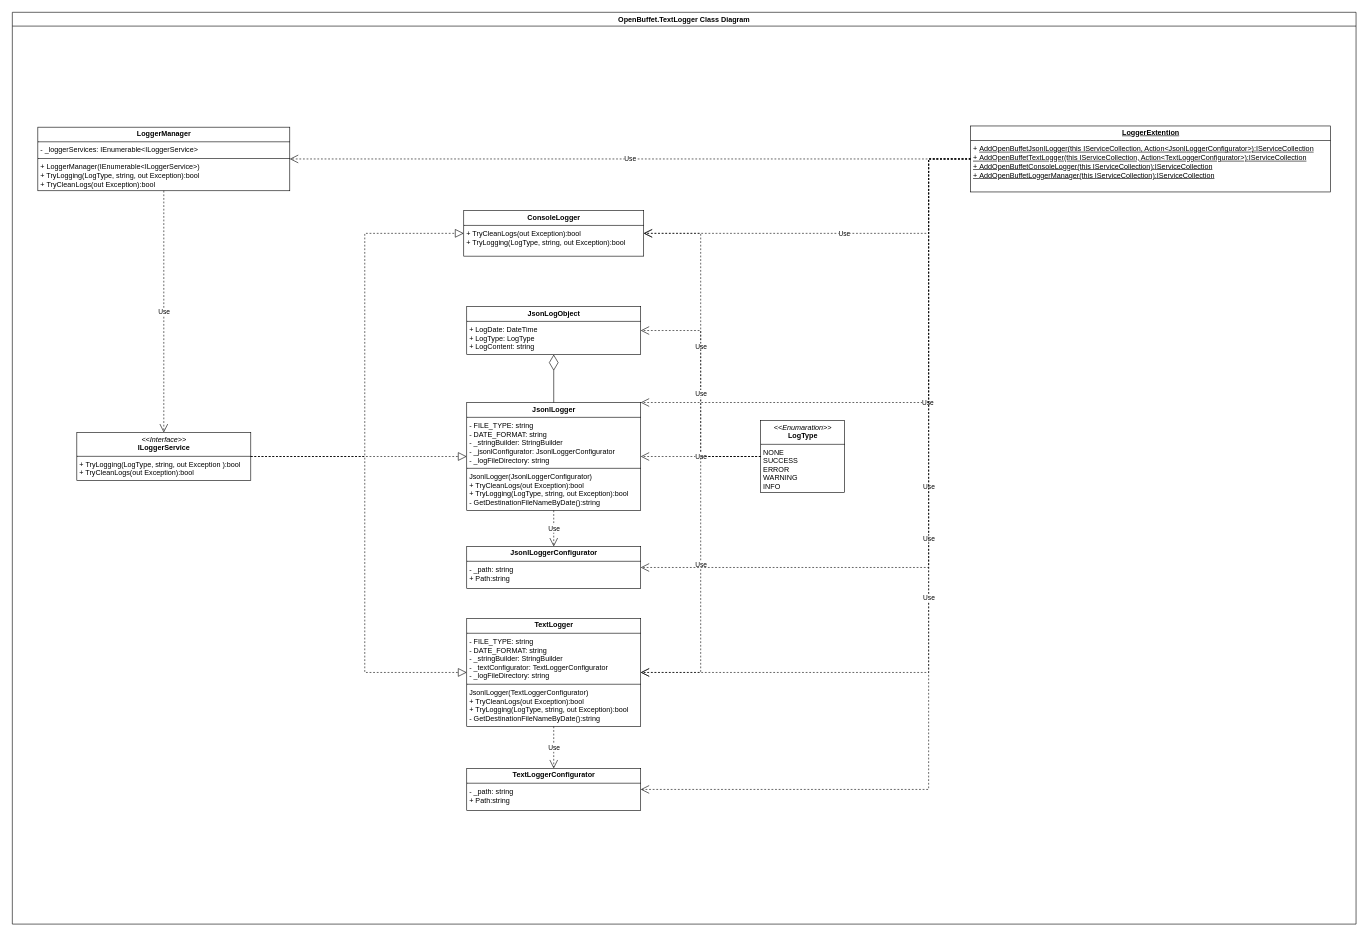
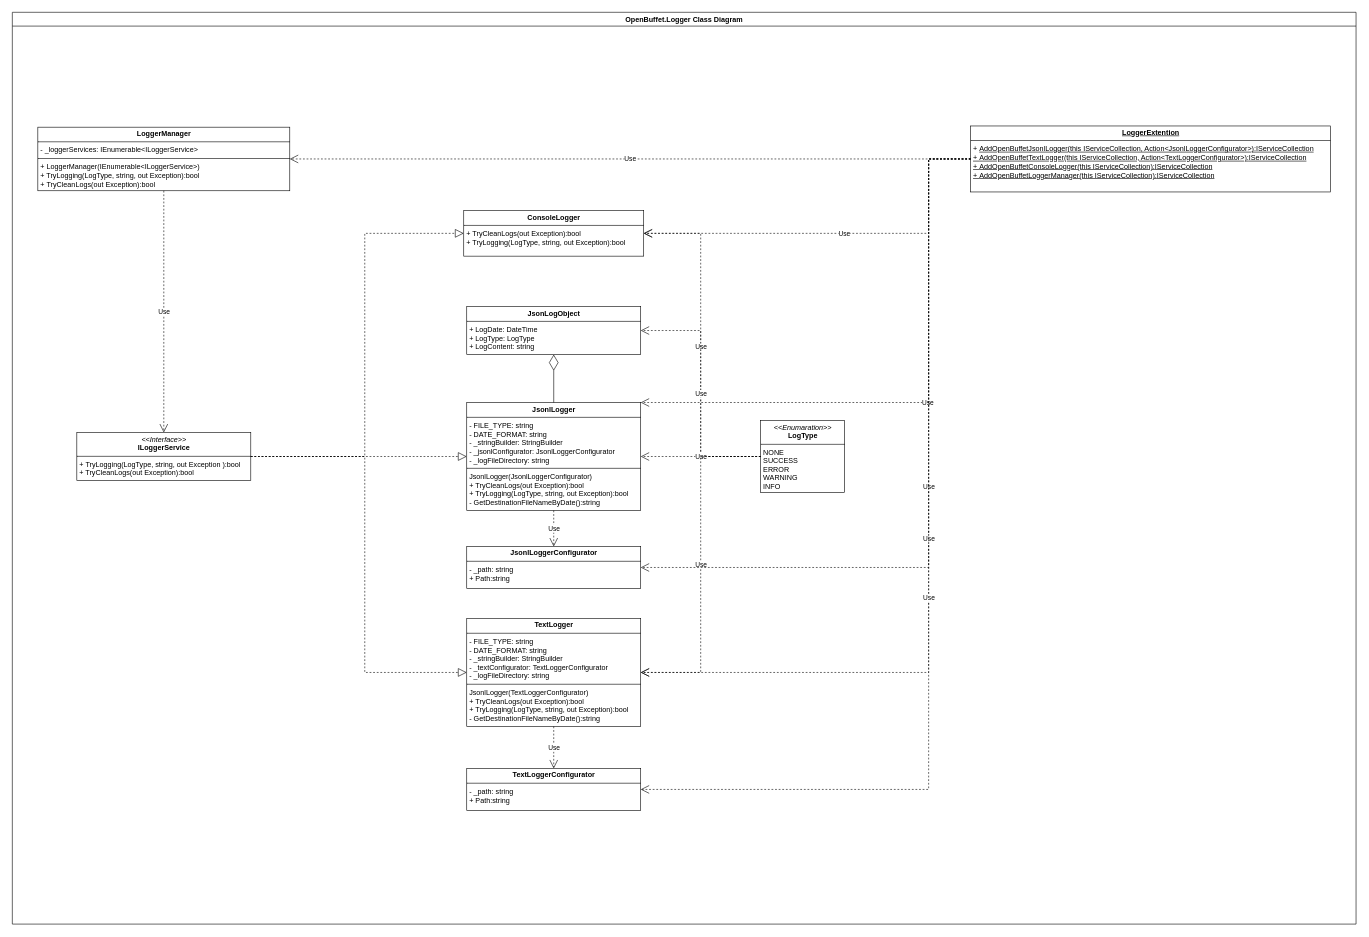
  <mxCell id="0" />
  <mxCell id="1" parent="0" />
- <mxCell id="2" value="OpenBuffet.TextLogger Class Diagram" style="swimlane;" vertex="1" parent="1"><mxGeometry x="20" y="20" width="2240" height="1520" as="geometry"><mxRectangle x="-760" y="-413" width="230" height="30" as="alternateBounds" /></mxGeometry></mxCell>
+ <mxCell id="2" value="OpenBuffet.Logger Class Diagram" style="swimlane;" vertex="1" parent="1"><mxGeometry x="20" y="20" width="2240" height="1520" as="geometry"><mxRectangle x="-760" y="-413" width="230" height="30" as="alternateBounds" /></mxGeometry></mxCell>
  <mxCell id="3" value="&lt;p style=&quot;margin:0px;margin-top:4px;text-align:center;&quot;&gt;&lt;i&gt;&amp;lt;&amp;lt;Interface&amp;gt;&amp;gt;&lt;/i&gt;&lt;br&gt;&lt;b&gt;ILoggerService&lt;/b&gt;&lt;/p&gt;&lt;hr size=&quot;1&quot; style=&quot;border-style:solid;&quot;&gt;&lt;p style=&quot;margin:0px;margin-left:4px;&quot;&gt;&lt;span style=&quot;background-color: transparent; color: light-dark(rgb(0, 0, 0), rgb(255, 255, 255));&quot;&gt;+&amp;nbsp;&lt;/span&gt;&lt;span style=&quot;background-color: transparent;&quot;&gt;TryLogging(&lt;/span&gt;&lt;span style=&quot;background-color: transparent; color: light-dark(rgb(0, 0, 0), rgb(255, 255, 255));&quot;&gt;LogType&lt;/span&gt;&lt;span style=&quot;background-color: transparent; color: light-dark(rgb(0, 0, 0), rgb(255, 255, 255));&quot;&gt;, &lt;/span&gt;&lt;span style=&quot;background-color: transparent; color: light-dark(rgb(0, 0, 0), rgb(255, 255, 255));&quot;&gt;string&lt;/span&gt;&lt;span style=&quot;background-color: transparent; color: light-dark(rgb(0, 0, 0), rgb(255, 255, 255));&quot;&gt;, out &lt;/span&gt;&lt;span style=&quot;background-color: transparent; color: light-dark(rgb(0, 0, 0), rgb(255, 255, 255));&quot;&gt;Exception&lt;/span&gt;&lt;span style=&quot;background-color: transparent; color: light-dark(rgb(0, 0, 0), rgb(255, 255, 255));&quot;&gt;&amp;nbsp;&lt;/span&gt;&lt;span style=&quot;background-color: transparent; color: light-dark(rgb(0, 0, 0), rgb(255, 255, 255));&quot;&gt;):bool&lt;/span&gt;&lt;/p&gt;&lt;p style=&quot;margin:0px;margin-left:4px;&quot;&gt;+ TryCleanLogs(out Exception):bool&lt;/p&gt;" style="verticalAlign=top;align=left;overflow=fill;html=1;whiteSpace=wrap;" vertex="1" parent="2"><mxGeometry x="107.5" y="700.5" width="290" height="80" as="geometry" /></mxCell>
  <mxCell id="4" value="&lt;p style=&quot;margin:0px;margin-top:4px;text-align:center;&quot;&gt;&lt;b&gt;LoggerManager&lt;/b&gt;&lt;/p&gt;&lt;hr size=&quot;1&quot; style=&quot;border-style:solid;&quot;&gt;&lt;p style=&quot;margin:0px;margin-left:4px;&quot;&gt;- _loggerServices:&amp;nbsp;IEnumerable&amp;lt;ILoggerService&amp;gt;&lt;/p&gt;&lt;hr size=&quot;1&quot; style=&quot;border-style:solid;&quot;&gt;&lt;p style=&quot;margin:0px;margin-left:4px;&quot;&gt;+ LoggerManager(IEnumerable&amp;lt;ILoggerService&amp;gt;)&lt;/p&gt;&lt;p style=&quot;margin:0px;margin-left:4px;&quot;&gt;+ TryLogging(LogType, string, out Exception):bool&lt;br&gt;+&amp;nbsp;TryCleanLogs(out Exception):bool&lt;/p&gt;" style="verticalAlign=top;align=left;overflow=fill;html=1;whiteSpace=wrap;" vertex="1" parent="2"><mxGeometry x="42.5" y="191.5" width="420" height="106" as="geometry" /></mxCell>
  <mxCell id="5" value="&lt;p style=&quot;margin:0px;margin-top:4px;text-align:center;&quot;&gt;&lt;i&gt;&amp;lt;&amp;lt;Enumaration&amp;gt;&amp;gt;&lt;/i&gt;&lt;br&gt;&lt;b&gt;LogType&lt;/b&gt;&lt;/p&gt;&lt;hr size=&quot;1&quot; style=&quot;border-style:solid;&quot;&gt;&lt;p style=&quot;margin:0px;margin-left:4px;&quot;&gt;NONE&lt;br&gt;SUCCESS&lt;br&gt;ERROR&lt;br&gt;WARNING&lt;br&gt;INFO&lt;/p&gt;" style="verticalAlign=top;align=left;overflow=fill;html=1;whiteSpace=wrap;" vertex="1" parent="2"><mxGeometry x="1247.5" y="680.5" width="140" height="120" as="geometry" /></mxCell>
  <mxCell id="6" value="&lt;p style=&quot;margin:0px;margin-top:4px;text-align:center;&quot;&gt;&lt;b&gt;JsonLogObject&lt;/b&gt;&lt;/p&gt;&lt;hr size=&quot;1&quot; style=&quot;border-style:solid;&quot;&gt;&lt;p style=&quot;margin:0px;margin-left:4px;&quot;&gt;+ LogDate: DateTime&lt;br&gt;&lt;/p&gt;&lt;p style=&quot;margin:0px;margin-left:4px;&quot;&gt;+&amp;nbsp;LogType:&amp;nbsp;LogType&lt;br&gt;+&amp;nbsp;LogContent:&amp;nbsp;string&lt;/p&gt;" style="verticalAlign=top;align=left;overflow=fill;html=1;whiteSpace=wrap;" vertex="1" parent="2"><mxGeometry x="757.5" y="490.5" width="290" height="80" as="geometry" /></mxCell>
  <mxCell id="7" value="&lt;p style=&quot;margin:0px;margin-top:4px;text-align:center;&quot;&gt;&lt;b&gt;&lt;u&gt;LoggerExtention&lt;/u&gt;&lt;/b&gt;&lt;/p&gt;&lt;hr size=&quot;1&quot; style=&quot;border-style:solid;&quot;&gt;&lt;p style=&quot;margin:0px;margin-left:4px;&quot;&gt;&lt;span style=&quot;background-color: transparent; color: light-dark(rgb(0, 0, 0), rgb(255, 255, 255));&quot;&gt;+&amp;nbsp;&lt;/span&gt;&lt;u&gt;&lt;span style=&quot;background-color: transparent;&quot;&gt;AddOpenBuffetJsonlLogger(this IServiceCollection, Action&amp;lt;JsonlLoggerConfigurator&amp;gt;):&lt;/span&gt;&lt;span style=&quot;background-color: transparent;&quot;&gt;IServiceCollection&lt;br&gt;+&amp;nbsp;&lt;/span&gt;&lt;/u&gt;&lt;span style=&quot;background-color: transparent;&quot;&gt;&lt;u&gt;AddOpenBuffetTextLogger(this IServiceCollection, Action&amp;lt;TextLoggerConfigurator&amp;gt;):&lt;/u&gt;&lt;/span&gt;&lt;u style=&quot;background-color: transparent; color: light-dark(rgb(0, 0, 0), rgb(255, 255, 255));&quot;&gt;&lt;span style=&quot;background-color: transparent;&quot;&gt;IServiceCollection&lt;br&gt;+&amp;nbsp;&lt;/span&gt;&lt;/u&gt;&lt;span style=&quot;background-color: transparent;&quot;&gt;&lt;u&gt;AddOpenBuffetConsoleLogger(this IServiceCollection):&lt;/u&gt;&lt;/span&gt;&lt;u style=&quot;background-color: transparent; color: light-dark(rgb(0, 0, 0), rgb(255, 255, 255));&quot;&gt;IServiceCollection&lt;br&gt;+&amp;nbsp;&lt;/u&gt;&lt;span style=&quot;background-color: transparent;&quot;&gt;&lt;u&gt;AddOpenBuffetLoggerManager(this IServiceCollection):&lt;/u&gt;&lt;/span&gt;&lt;u style=&quot;background-color: transparent; color: light-dark(rgb(0, 0, 0), rgb(255, 255, 255));&quot;&gt;IServiceCollection&lt;/u&gt;&lt;/p&gt;" style="verticalAlign=top;align=left;overflow=fill;html=1;whiteSpace=wrap;" vertex="1" parent="2"><mxGeometry x="1597.5" y="189.5" width="600" height="110" as="geometry" /></mxCell>
  <mxCell id="8" value="&lt;p style=&quot;margin:0px;margin-top:4px;text-align:center;&quot;&gt;&lt;b&gt;JsonlLoggerConfigurator&lt;/b&gt;&lt;/p&gt;&lt;hr size=&quot;1&quot; style=&quot;border-style:solid;&quot;&gt;&lt;p style=&quot;margin:0px;margin-left:4px;&quot;&gt;- _path: string&lt;/p&gt;&lt;p style=&quot;margin:0px;margin-left:4px;&quot;&gt;+&amp;nbsp;Path:string&lt;/p&gt;" style="verticalAlign=top;align=left;overflow=fill;html=1;whiteSpace=wrap;" vertex="1" parent="2"><mxGeometry x="757.5" y="890.5" width="290" height="70" as="geometry" /></mxCell>
  <mxCell id="9" value="&lt;p style=&quot;margin:0px;margin-top:4px;text-align:center;&quot;&gt;&lt;b&gt;TextLoggerConfigurator&lt;/b&gt;&lt;/p&gt;&lt;hr size=&quot;1&quot; style=&quot;border-style:solid;&quot;&gt;&lt;p style=&quot;margin:0px;margin-left:4px;&quot;&gt;- _path: string&lt;/p&gt;&lt;p style=&quot;margin:0px;margin-left:4px;&quot;&gt;+&amp;nbsp;Path:string&lt;/p&gt;" style="verticalAlign=top;align=left;overflow=fill;html=1;whiteSpace=wrap;" vertex="1" parent="2"><mxGeometry x="757.5" y="1260.5" width="290" height="70" as="geometry" /></mxCell>
  <mxCell id="10" value="&lt;p style=&quot;margin:0px;margin-top:4px;text-align:center;&quot;&gt;&lt;b&gt;ConsoleLogger&lt;/b&gt;&lt;/p&gt;&lt;hr size=&quot;1&quot; style=&quot;border-style:solid;&quot;&gt;&lt;p style=&quot;margin:0px;margin-left:4px;&quot;&gt;&lt;span style=&quot;background-color: transparent; color: light-dark(rgb(0, 0, 0), rgb(255, 255, 255));&quot;&gt;+&amp;nbsp;&lt;/span&gt;&lt;span style=&quot;background-color: transparent;&quot;&gt;TryCleanLogs(out Exception):bool&lt;br&gt;+&amp;nbsp;&lt;/span&gt;&lt;span style=&quot;background-color: transparent;&quot;&gt;TryLogging(LogType, string, out Exception):bool&lt;/span&gt;&lt;/p&gt;" style="verticalAlign=top;align=left;overflow=fill;html=1;whiteSpace=wrap;" vertex="1" parent="2"><mxGeometry x="752.5" y="330.5" width="300" height="76" as="geometry" /></mxCell>
  <mxCell id="11" value="&lt;p style=&quot;margin:0px;margin-top:4px;text-align:center;&quot;&gt;&lt;b&gt;JsonlLogger&lt;/b&gt;&lt;/p&gt;&lt;hr size=&quot;1&quot; style=&quot;border-style:solid;&quot;&gt;&lt;p style=&quot;margin:0px;margin-left:4px;&quot;&gt;- FILE_TYPE: string&lt;br&gt;- DATE_FORMAT: string&lt;br&gt;- _stringBuilder: StringBuilder&lt;br&gt;- _jsonlConfigurator: JsonlLoggerConfigurator&lt;br&gt;- _logFileDirectory: string&lt;/p&gt;&lt;hr size=&quot;1&quot; style=&quot;border-style:solid;&quot;&gt;&lt;p style=&quot;margin:0px;margin-left:4px;&quot;&gt;JsonlLogger(JsonlLoggerConfigurator)&lt;br&gt;+&amp;nbsp;TryCleanLogs(out Exception):bool&lt;br&gt;+&amp;nbsp;TryLogging(LogType, string, out Exception):bool&lt;br&gt;-&amp;nbsp;GetDestinationFileNameByDate():string&lt;/p&gt;" style="verticalAlign=top;align=left;overflow=fill;html=1;whiteSpace=wrap;" vertex="1" parent="2"><mxGeometry x="757.5" y="650.5" width="290" height="180" as="geometry" /></mxCell>
  <mxCell id="12" value="&lt;p style=&quot;margin:0px;margin-top:4px;text-align:center;&quot;&gt;&lt;b&gt;TextLogger&lt;/b&gt;&lt;/p&gt;&lt;hr size=&quot;1&quot; style=&quot;border-style:solid;&quot;&gt;&lt;p style=&quot;margin:0px;margin-left:4px;&quot;&gt;- FILE_TYPE: string&lt;br&gt;- DATE_FORMAT: string&lt;br&gt;- _stringBuilder: StringBuilder&lt;br&gt;- _textConfigurator: TextLoggerConfigurator&lt;br&gt;- _logFileDirectory: string&lt;/p&gt;&lt;hr size=&quot;1&quot; style=&quot;border-style:solid;&quot;&gt;&lt;p style=&quot;margin:0px;margin-left:4px;&quot;&gt;JsonlLogger(TextLoggerConfigurator)&lt;br&gt;+&amp;nbsp;TryCleanLogs(out Exception):bool&lt;br&gt;+&amp;nbsp;TryLogging(LogType, string, out Exception):bool&lt;br&gt;-&amp;nbsp;GetDestinationFileNameByDate():string&lt;/p&gt;" style="verticalAlign=top;align=left;overflow=fill;html=1;whiteSpace=wrap;" vertex="1" parent="2"><mxGeometry x="757.5" y="1010.5" width="290" height="180" as="geometry" /></mxCell>
  <mxCell id="13" value="" style="endArrow=block;dashed=1;endFill=0;endSize=12;html=1;rounded=0;exitX=1;exitY=0.5;exitDx=0;exitDy=0;entryX=0;entryY=0.5;entryDx=0;entryDy=0;edgeStyle=orthogonalEdgeStyle;" edge="1" parent="2" source="3" target="10"><mxGeometry width="160" relative="1" as="geometry"><mxPoint x="767.5" y="840.5" as="sourcePoint" /><mxPoint x="727.5" y="570.5" as="targetPoint" /><Array as="points"><mxPoint x="587.5" y="740.5" /><mxPoint x="587.5" y="368.5" /></Array></mxGeometry></mxCell>
  <mxCell id="14" value="" style="endArrow=block;dashed=1;endFill=0;endSize=12;html=1;rounded=0;exitX=1;exitY=0.5;exitDx=0;exitDy=0;entryX=0;entryY=0.5;entryDx=0;entryDy=0;edgeStyle=orthogonalEdgeStyle;" edge="1" parent="2" source="3" target="11"><mxGeometry width="160" relative="1" as="geometry"><mxPoint x="747.5" y="620.5" as="sourcePoint" /><mxPoint x="907.5" y="620.5" as="targetPoint" /></mxGeometry></mxCell>
  <mxCell id="15" value="" style="endArrow=block;dashed=1;endFill=0;endSize=12;html=1;rounded=0;exitX=1;exitY=0.5;exitDx=0;exitDy=0;entryX=0;entryY=0.5;entryDx=0;entryDy=0;edgeStyle=orthogonalEdgeStyle;" edge="1" parent="2" source="3" target="12"><mxGeometry width="160" relative="1" as="geometry"><mxPoint x="747.5" y="880.5" as="sourcePoint" /><mxPoint x="907.5" y="880.5" as="targetPoint" /><Array as="points"><mxPoint x="587.5" y="740.5" /><mxPoint x="587.5" y="1100.5" /></Array></mxGeometry></mxCell>
  <mxCell id="16" value="Use" style="endArrow=open;endSize=12;dashed=1;html=1;rounded=0;exitX=0.5;exitY=1;exitDx=0;exitDy=0;entryX=0.5;entryY=0;entryDx=0;entryDy=0;edgeStyle=orthogonalEdgeStyle;" edge="1" parent="2" source="12" target="9"><mxGeometry width="160" relative="1" as="geometry"><mxPoint x="857.5" y="1110.5" as="sourcePoint" /><mxPoint x="1017.5" y="1110.5" as="targetPoint" /></mxGeometry></mxCell>
  <mxCell id="17" value="Use" style="endArrow=open;endSize=12;dashed=1;html=1;rounded=0;exitX=0.5;exitY=1;exitDx=0;exitDy=0;entryX=0.5;entryY=0;entryDx=0;entryDy=0;edgeStyle=orthogonalEdgeStyle;" edge="1" parent="2" source="11" target="8"><mxGeometry width="160" relative="1" as="geometry"><mxPoint x="977.5" y="960.5" as="sourcePoint" /><mxPoint x="1137.5" y="960.5" as="targetPoint" /></mxGeometry></mxCell>
  <mxCell id="18" value="Use" style="endArrow=open;endSize=12;dashed=1;html=1;rounded=0;exitX=0;exitY=0.5;exitDx=0;exitDy=0;entryX=1;entryY=0.5;entryDx=0;entryDy=0;edgeStyle=orthogonalEdgeStyle;" edge="1" parent="2" source="5" target="10"><mxGeometry width="160" relative="1" as="geometry"><mxPoint x="1077.5" y="850.5" as="sourcePoint" /><mxPoint x="1237.5" y="850.5" as="targetPoint" /><Array as="points"><mxPoint x="1147.5" y="740.5" /><mxPoint x="1147.5" y="368.5" /></Array></mxGeometry></mxCell>
  <mxCell id="19" value="Use" style="endArrow=open;endSize=12;dashed=1;html=1;rounded=0;exitX=0;exitY=0.5;exitDx=0;exitDy=0;entryX=1;entryY=0.5;entryDx=0;entryDy=0;edgeStyle=orthogonalEdgeStyle;" edge="1" parent="2" source="5" target="6"><mxGeometry width="160" relative="1" as="geometry"><mxPoint x="1077.5" y="590.5" as="sourcePoint" /><mxPoint x="1237.5" y="590.5" as="targetPoint" /><Array as="points"><mxPoint x="1147.5" y="740.5" /><mxPoint x="1147.5" y="530.5" /></Array></mxGeometry></mxCell>
  <mxCell id="20" value="Use" style="endArrow=open;endSize=12;dashed=1;html=1;rounded=0;exitX=0;exitY=0.5;exitDx=0;exitDy=0;entryX=1;entryY=0.5;entryDx=0;entryDy=0;" edge="1" parent="2" source="5" target="11"><mxGeometry width="160" relative="1" as="geometry"><mxPoint x="1077.5" y="770.5" as="sourcePoint" /><mxPoint x="1237.5" y="770.5" as="targetPoint" /></mxGeometry></mxCell>
  <mxCell id="21" value="Use" style="endArrow=open;endSize=12;dashed=1;html=1;rounded=0;exitX=0;exitY=0.5;exitDx=0;exitDy=0;entryX=1;entryY=0.5;entryDx=0;entryDy=0;edgeStyle=orthogonalEdgeStyle;" edge="1" parent="2" source="5" target="12"><mxGeometry width="160" relative="1" as="geometry"><mxPoint x="1077.5" y="950.5" as="sourcePoint" /><mxPoint x="1237.5" y="950.5" as="targetPoint" /></mxGeometry></mxCell>
  <mxCell id="22" value="Use" style="endArrow=open;endSize=12;dashed=1;html=1;rounded=0;exitX=0.5;exitY=1;exitDx=0;exitDy=0;entryX=0.5;entryY=0;entryDx=0;entryDy=0;edgeStyle=orthogonalEdgeStyle;" edge="1" parent="2" source="4" target="3"><mxGeometry width="160" relative="1" as="geometry"><mxPoint x="507.5" y="480.5" as="sourcePoint" /><mxPoint x="667.5" y="480.5" as="targetPoint" /></mxGeometry></mxCell>
  <mxCell id="23" value="Use" style="endArrow=open;endSize=12;dashed=1;html=1;rounded=0;exitX=0;exitY=0.5;exitDx=0;exitDy=0;entryX=1;entryY=0.5;entryDx=0;entryDy=0;" edge="1" parent="2" source="7" target="4"><mxGeometry width="160" relative="1" as="geometry"><mxPoint x="967.5" y="400.5" as="sourcePoint" /><mxPoint x="1127.5" y="400.5" as="targetPoint" /></mxGeometry></mxCell>
  <mxCell id="24" value="Use" style="endArrow=open;endSize=12;dashed=1;html=1;rounded=0;exitX=0;exitY=0.5;exitDx=0;exitDy=0;entryX=1;entryY=0.5;entryDx=0;entryDy=0;edgeStyle=orthogonalEdgeStyle;" edge="1" parent="2" source="7" target="10"><mxGeometry width="160" relative="1" as="geometry"><mxPoint x="1607.5" y="480.5" as="sourcePoint" /><mxPoint x="1767.5" y="480.5" as="targetPoint" /><Array as="points"><mxPoint x="1527.5" y="244.5" /><mxPoint x="1527.5" y="368.5" /></Array></mxGeometry></mxCell>
  <mxCell id="25" value="Use" style="endArrow=open;endSize=12;dashed=1;html=1;rounded=0;exitX=0;exitY=0.5;exitDx=0;exitDy=0;entryX=1;entryY=0;entryDx=0;entryDy=0;edgeStyle=orthogonalEdgeStyle;" edge="1" parent="2" source="7" target="11"><mxGeometry width="160" relative="1" as="geometry"><mxPoint x="1217.5" y="530.5" as="sourcePoint" /><mxPoint x="1377.5" y="530.5" as="targetPoint" /><Array as="points"><mxPoint x="1527.5" y="244.5" /><mxPoint x="1527.5" y="650.5" /></Array></mxGeometry></mxCell>
  <mxCell id="26" value="" style="endArrow=diamondThin;endFill=0;endSize=24;html=1;rounded=0;exitX=0.5;exitY=0;exitDx=0;exitDy=0;entryX=0.5;entryY=1;entryDx=0;entryDy=0;" edge="1" parent="2" source="11" target="6"><mxGeometry width="160" relative="1" as="geometry"><mxPoint x="1217.5" y="530.5" as="sourcePoint" /><mxPoint x="1377.5" y="530.5" as="targetPoint" /></mxGeometry></mxCell>
  <mxCell id="27" value="Use" style="endArrow=open;endSize=12;dashed=1;html=1;rounded=0;exitX=0;exitY=0.5;exitDx=0;exitDy=0;entryX=1;entryY=0.5;entryDx=0;entryDy=0;edgeStyle=orthogonalEdgeStyle;" edge="1" parent="2" source="7" target="8"><mxGeometry width="160" relative="1" as="geometry"><mxPoint x="1217.5" y="650.5" as="sourcePoint" /><mxPoint x="1377.5" y="650.5" as="targetPoint" /><Array as="points"><mxPoint x="1527.5" y="244.5" /><mxPoint x="1527.5" y="925.5" /></Array></mxGeometry></mxCell>
  <mxCell id="28" value="Use" style="endArrow=open;endSize=12;dashed=1;html=1;rounded=0;exitX=0;exitY=0.5;exitDx=0;exitDy=0;entryX=1;entryY=0.5;entryDx=0;entryDy=0;edgeStyle=orthogonalEdgeStyle;" edge="1" parent="2" source="7" target="12"><mxGeometry width="160" relative="1" as="geometry"><mxPoint x="1217.5" y="1000.5" as="sourcePoint" /><mxPoint x="1377.5" y="1000.5" as="targetPoint" /><Array as="points"><mxPoint x="1527.5" y="244.5" /><mxPoint x="1527.5" y="1100.5" /></Array></mxGeometry></mxCell>
  <mxCell id="29" value="Use" style="endArrow=open;endSize=12;dashed=1;html=1;rounded=0;exitX=0;exitY=0.5;exitDx=0;exitDy=0;entryX=1;entryY=0.5;entryDx=0;entryDy=0;edgeStyle=orthogonalEdgeStyle;" edge="1" parent="2" source="7" target="9"><mxGeometry width="160" relative="1" as="geometry"><mxPoint x="1647.5" y="720.5" as="sourcePoint" /><mxPoint x="1377.5" y="1000.5" as="targetPoint" /><Array as="points"><mxPoint x="1527.5" y="244.5" /><mxPoint x="1527.5" y="1295.5" /></Array></mxGeometry></mxCell>
